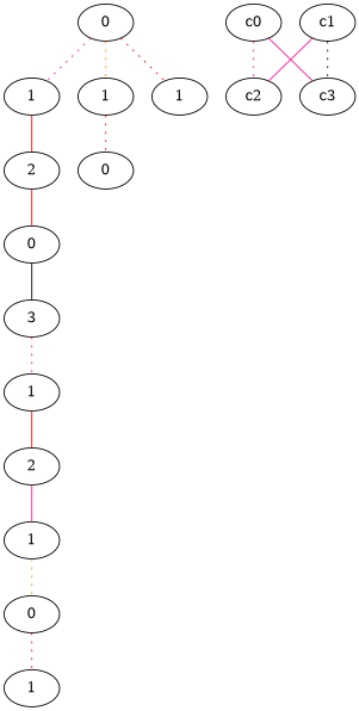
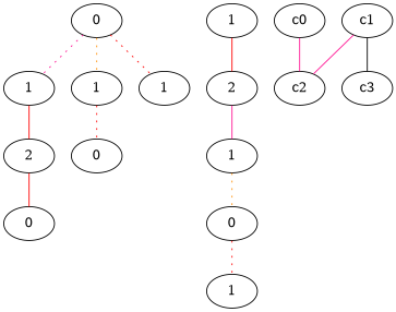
  graph {
    edge [color=deeppink]
    n1 [label=0]
    n2 [label=1]
    n3 [label=1]
    n4 [label=1]
    n5 [label=2]
    n6 [label=0]
    n7 [label=0]
-   n8 [label=3]
    n9 [label=1]
    n10 [label=2]
    n11 [label=1]
    n12 [label=0]
    n13 [label=1]
    c0
    c2
    c3
    c1
    n1 -- n2 [style=dotted]
    n1 -- n3 [color=darkorange style=dotted]
    n1 -- n4 [color=red style=dotted]
    n2 -- n5 [color=red]
    n3 -- n6 [color=red style=dotted]
    n5 -- n7 [color=red]
-   n7 -- n8 [color=black]
-   n8 -- n9 [style=dotted]
    n9 -- n10 [color=red]
    n10 -- n11
    n11 -- n12 [color=darkorange style=dotted]
    n12 -- n13 [color=red style=dotted]
-   c0 -- c2 [style=dotted]
-   c0 -- c3
+   c0 -- c2
    c1 -- c2
-   c1 -- c3 [color=black style=dotted]
+   c1 -- c3 [color=black style=solid]
  }
